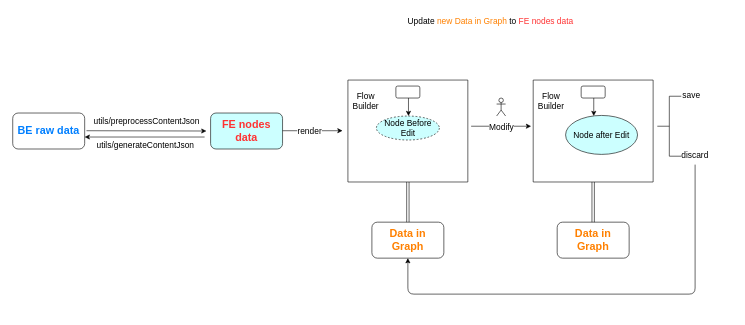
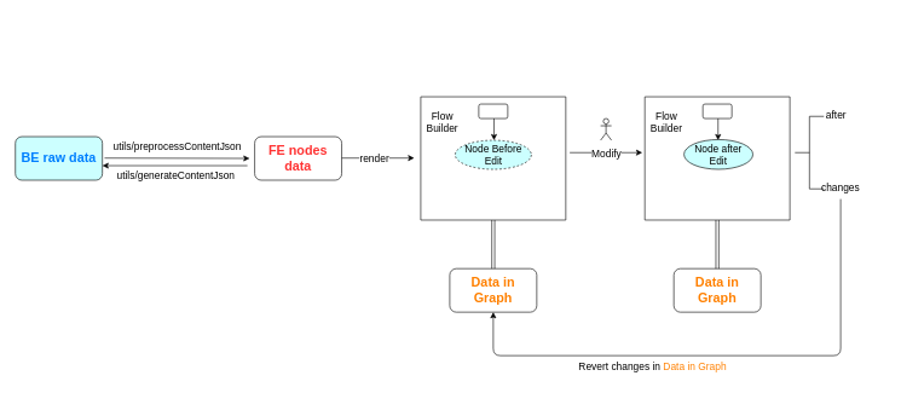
  <mxCell id="0" />
  <mxCell id="1" parent="0" />
- <mxCell id="2" value="&lt;b&gt;&lt;font style=&quot;font-size: 18px&quot; color=&quot;#007fff&quot;&gt;BE raw data&lt;/font&gt;&lt;/b&gt;" style="rounded=1;whiteSpace=wrap;html=1;" vertex="1" parent="1"><mxGeometry x="20" y="188" width="120" height="60" as="geometry" /></mxCell>
- <mxCell id="3" value="&lt;h2&gt;&lt;font color=&quot;#ff3333&quot;&gt;FE nodes data&lt;/font&gt;&lt;/h2&gt;" style="rounded=1;whiteSpace=wrap;html=1;fillColor=#ccffff;" vertex="1" parent="1"><mxGeometry x="350" y="188" width="120" height="60" as="geometry" /></mxCell>
+ <mxCell id="2" value="&lt;b&gt;&lt;font style=&quot;font-size: 18px&quot; color=&quot;#007fff&quot;&gt;BE raw data&lt;/font&gt;&lt;/b&gt;" style="rounded=1;whiteSpace=wrap;html=1;fillColor=#ccffff;" vertex="1" parent="1"><mxGeometry x="20" y="188" width="120" height="60" as="geometry" /></mxCell>
+ <mxCell id="3" value="&lt;h2&gt;&lt;font color=&quot;#ff3333&quot;&gt;FE nodes data&lt;/font&gt;&lt;/h2&gt;" style="rounded=1;whiteSpace=wrap;html=1;" vertex="1" parent="1"><mxGeometry x="350" y="188" width="120" height="60" as="geometry" /></mxCell>
  <mxCell id="4" value="" style="endArrow=classic;html=1;rounded=1;fontSize=18;" edge="1" parent="1"><mxGeometry relative="1" as="geometry"><mxPoint x="143" y="217.5" as="sourcePoint" /><mxPoint x="343" y="218" as="targetPoint" /></mxGeometry></mxCell>
  <mxCell id="5" value="utils/preprocessContentJson" style="edgeLabel;resizable=0;html=1;align=center;verticalAlign=middle;rounded=1;fontSize=14;" connectable="0" vertex="1" parent="4"><mxGeometry relative="1" as="geometry"><mxPoint y="-17" as="offset" /></mxGeometry></mxCell>
  <mxCell id="6" value="" style="endArrow=classic;html=1;rounded=1;fontSize=14;" edge="1" parent="1"><mxGeometry relative="1" as="geometry"><mxPoint x="340" y="228" as="sourcePoint" /><mxPoint x="140" y="228" as="targetPoint" /></mxGeometry></mxCell>
  <mxCell id="7" value="utils/generateContentJson" style="edgeLabel;resizable=0;html=1;align=center;verticalAlign=middle;rounded=1;fontSize=14;" connectable="0" vertex="1" parent="6"><mxGeometry relative="1" as="geometry"><mxPoint y="13" as="offset" /></mxGeometry></mxCell>
  <mxCell id="8" value="" style="swimlane;startSize=0;rounded=1;fontSize=14;" vertex="1" parent="1"><mxGeometry x="579" y="133" width="200" height="170" as="geometry" /></mxCell>
  <mxCell id="9" value="" style="edgeStyle=orthogonalEdgeStyle;rounded=1;orthogonalLoop=1;jettySize=auto;html=1;fontSize=14;" edge="1" parent="8"><mxGeometry relative="1" as="geometry"><mxPoint x="101" y="30" as="sourcePoint" /><mxPoint x="101" y="60" as="targetPoint" /></mxGeometry></mxCell>
  <mxCell id="10" value="" style="whiteSpace=wrap;html=1;rounded=1;fontSize=14;" vertex="1" parent="8"><mxGeometry x="80" y="10" width="40" height="20" as="geometry" /></mxCell>
  <mxCell id="11" value="Node Before Edit" style="ellipse;whiteSpace=wrap;html=1;fontSize=14;rounded=1;fillColor=#CCFFFF;dashed=1;" vertex="1" parent="8"><mxGeometry x="47.5" y="60" width="105" height="40" as="geometry" /></mxCell>
  <mxCell id="12" value="Flow Builder&lt;br&gt;" style="text;html=1;strokeColor=none;fillColor=none;align=center;verticalAlign=middle;whiteSpace=wrap;rounded=0;fontSize=14;" vertex="1" parent="8"><mxGeometry y="20" width="60" height="30" as="geometry" /></mxCell>
  <mxCell id="13" value="r" style="endArrow=classic;html=1;rounded=1;fontSize=14;" edge="1" parent="1"><mxGeometry relative="1" as="geometry"><mxPoint x="470" y="217.5" as="sourcePoint" /><mxPoint x="570" y="217.5" as="targetPoint" /></mxGeometry></mxCell>
  <mxCell id="14" value="render" style="edgeLabel;resizable=0;html=1;align=center;verticalAlign=middle;rounded=1;fontSize=14;" connectable="0" vertex="1" parent="13"><mxGeometry relative="1" as="geometry"><mxPoint x="-6" as="offset" /></mxGeometry></mxCell>
  <mxCell id="15" value="" style="shape=umlActor;verticalLabelPosition=bottom;verticalAlign=top;html=1;outlineConnect=0;rounded=1;fontSize=14;" vertex="1" parent="1"><mxGeometry x="827" y="163" width="15" height="30" as="geometry" /></mxCell>
  <mxCell id="16" value="" style="endArrow=classic;html=1;rounded=1;fontSize=14;strokeColor=default;endFill=1;" edge="1" parent="1"><mxGeometry relative="1" as="geometry"><mxPoint x="784.5" y="210" as="sourcePoint" /><mxPoint x="884.5" y="210" as="targetPoint" /></mxGeometry></mxCell>
  <mxCell id="17" value="Modify" style="edgeLabel;resizable=0;html=1;align=center;verticalAlign=middle;rounded=1;fontSize=14;" connectable="0" vertex="1" parent="16"><mxGeometry relative="1" as="geometry" /></mxCell>
- <mxCell id="18" value="save" style="text;html=1;strokeColor=none;fillColor=none;align=center;verticalAlign=middle;whiteSpace=wrap;rounded=0;fontSize=14;" vertex="1" parent="1"><mxGeometry x="1122" y="144" width="60" height="30" as="geometry" /></mxCell>
- <mxCell id="19" value="discard" style="text;html=1;strokeColor=none;fillColor=none;align=center;verticalAlign=middle;whiteSpace=wrap;rounded=0;fontSize=14;" vertex="1" parent="1"><mxGeometry x="1128" y="244" width="60" height="30" as="geometry" /></mxCell>
+ <mxCell id="18" value="after" style="text;html=1;strokeColor=none;fillColor=none;align=center;verticalAlign=middle;whiteSpace=wrap;rounded=0;fontSize=14;" vertex="1" parent="1"><mxGeometry x="1122" y="144" width="60" height="30" as="geometry" /></mxCell>
+ <mxCell id="19" value="changes" style="text;html=1;strokeColor=none;fillColor=none;align=center;verticalAlign=middle;whiteSpace=wrap;rounded=0;fontSize=14;" vertex="1" parent="1"><mxGeometry x="1128" y="244" width="60" height="30" as="geometry" /></mxCell>
  <mxCell id="20" value="" style="strokeWidth=1;html=1;shape=mxgraph.flowchart.annotation_2;align=left;labelPosition=right;pointerEvents=1;rounded=1;fontSize=14;" vertex="1" parent="1"><mxGeometry x="1095" y="160" width="40" height="100" as="geometry" /></mxCell>
  <mxCell id="21" value="" style="swimlane;startSize=0;rounded=1;fontSize=14;" vertex="1" parent="1"><mxGeometry x="888" y="133" width="200" height="170" as="geometry" /></mxCell>
  <mxCell id="22" value="" style="edgeStyle=orthogonalEdgeStyle;rounded=1;orthogonalLoop=1;jettySize=auto;html=1;fontSize=14;" edge="1" parent="21"><mxGeometry relative="1" as="geometry"><mxPoint x="101" y="30" as="sourcePoint" /><mxPoint x="101" y="60" as="targetPoint" /></mxGeometry></mxCell>
  <mxCell id="23" value="" style="whiteSpace=wrap;html=1;rounded=1;fontSize=14;" vertex="1" parent="21"><mxGeometry x="80" y="10" width="40" height="20" as="geometry" /></mxCell>
  <mxCell id="24" value="Flow Builder&lt;br&gt;" style="text;html=1;strokeColor=none;fillColor=none;align=center;verticalAlign=middle;whiteSpace=wrap;rounded=0;fontSize=14;" vertex="1" parent="21"><mxGeometry y="20" width="60" height="30" as="geometry" /></mxCell>
- <mxCell id="25" value="Node after Edit" style="ellipse;whiteSpace=wrap;html=1;fontSize=14;rounded=1;fillColor=#CCFFFF;" vertex="1" parent="21"><mxGeometry x="54" y="59" width="120" height="65" as="geometry" /></mxCell>
+ <mxCell id="25" value="Node after Edit" style="ellipse;whiteSpace=wrap;html=1;fontSize=14;rounded=1;fillColor=#CCFFFF;" vertex="1" parent="21"><mxGeometry x="54" y="59" width="95" height="41" as="geometry" /></mxCell>
  <mxCell id="26" value="&lt;h2&gt;&lt;font color=&quot;#ff8000&quot;&gt;Data in Graph&lt;/font&gt;&lt;/h2&gt;" style="rounded=1;whiteSpace=wrap;html=1;" vertex="1" parent="1"><mxGeometry x="928" y="370" width="120" height="60" as="geometry" /></mxCell>
  <mxCell id="27" value="&lt;h2&gt;&lt;font color=&quot;#ff8000&quot;&gt;Data in Graph&lt;/font&gt;&lt;/h2&gt;" style="rounded=1;whiteSpace=wrap;html=1;" vertex="1" parent="1"><mxGeometry x="619" y="370" width="120" height="60" as="geometry" /></mxCell>
- <mxCell id="28" value="Update &lt;font color=&quot;#ff8000&quot;&gt;new Data in Graph&lt;/font&gt; to &lt;font color=&quot;#ff3333&quot;&gt;FE nodes data&lt;/font&gt;" style="text;html=1;strokeColor=none;fillColor=none;align=center;verticalAlign=middle;whiteSpace=wrap;rounded=0;fontSize=14;" vertex="1" parent="1"><mxGeometry x="497" y="20" width="640" height="30" as="geometry" /></mxCell>
  <mxCell id="29" value="" style="edgeStyle=elbowEdgeStyle;elbow=horizontal;endArrow=classic;html=1;rounded=1;fontSize=14;fontColor=#007FFF;strokeColor=default;exitX=0.5;exitY=1;exitDx=0;exitDy=0;entryX=0.5;entryY=1;entryDx=0;entryDy=0;" edge="1" parent="1" source="19" target="27"><mxGeometry width="50" height="50" relative="1" as="geometry"><mxPoint x="607" y="260" as="sourcePoint" /><mxPoint x="657" y="210" as="targetPoint" /><Array as="points"><mxPoint x="897" y="490" /></Array></mxGeometry></mxCell>
+ <mxCell id="30" value="Revert changes in&lt;font color=&quot;#ff3333&quot;&gt;&amp;nbsp;&lt;/font&gt;&lt;font color=&quot;#ff8000&quot;&gt;Data in Graph&lt;/font&gt;" style="text;html=1;strokeColor=none;fillColor=none;align=center;verticalAlign=middle;whiteSpace=wrap;rounded=0;fontSize=14;" vertex="1" parent="1"><mxGeometry x="579" y="490" width="640" height="30" as="geometry" /></mxCell>
  <mxCell id="31" value="" style="shape=link;html=1;rounded=1;fontSize=14;fontColor=#FF8000;startArrow=open;startFill=0;endArrow=classic;endFill=1;strokeColor=default;entryX=0.5;entryY=0;entryDx=0;entryDy=0;" edge="1" parent="1" source="21" target="26"><mxGeometry width="100" relative="1" as="geometry"><mxPoint x="577" y="170" as="sourcePoint" /><mxPoint x="677" y="170" as="targetPoint" /></mxGeometry></mxCell>
  <mxCell id="32" value="" style="shape=link;html=1;rounded=1;fontSize=14;fontColor=#FF8000;startArrow=open;startFill=0;endArrow=classic;endFill=1;strokeColor=default;entryX=0.5;entryY=0;entryDx=0;entryDy=0;exitX=0.5;exitY=1;exitDx=0;exitDy=0;" edge="1" parent="1" source="8" target="27"><mxGeometry width="100" relative="1" as="geometry"><mxPoint x="577" y="260" as="sourcePoint" /><mxPoint x="677" y="260" as="targetPoint" /></mxGeometry></mxCell>
